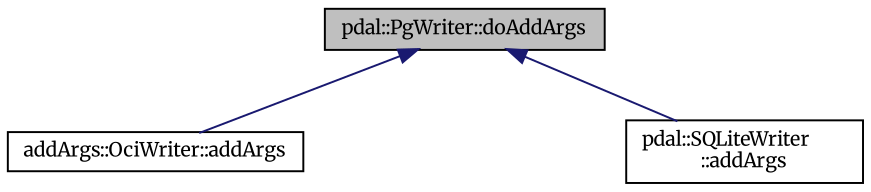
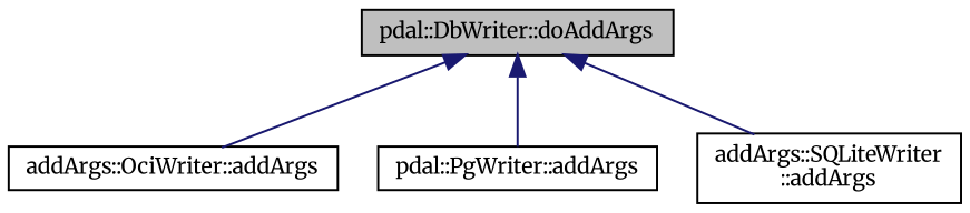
  digraph {
    fontname=Merriweather
    rankdir=TB
    node [color=black fillcolor=white fontname=Merriweather fontsize=10 shape=record style=filled]
    edge [color=midnightblue dir=back fontname=Merriweather fontsize=10 labelfontname=Helvetica labelfontsize=10 style=solid]
-   n1 [fillcolor=grey75 fontcolor=black height=0.2 label="pdal::PgWriter::doAddArgs" width=0.4]
+   n1 [fillcolor=grey75 fontcolor=black height=0.2 label="pdal::DbWriter::doAddArgs" width=0.4]
    n2 [height=0.2 label="addArgs::OciWriter::addArgs" width=0.4]
-   n4 [height=0.2 label="pdal::SQLiteWriter\l::addArgs" width=0.4]
+   n3 [height=0.2 label="pdal::PgWriter::addArgs" width=0.4]
+   n4 [height=0.2 label="addArgs::SQLiteWriter\l::addArgs" width=0.4]
    n1 -> n2
+   n1 -> n3
    n1 -> n4
  }
